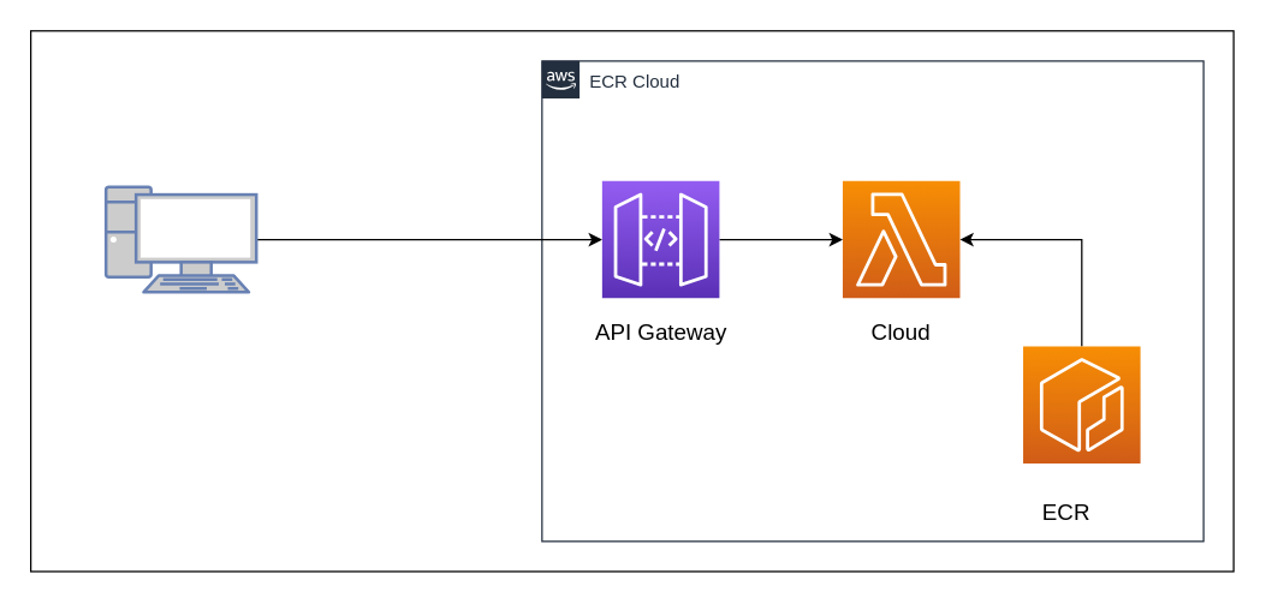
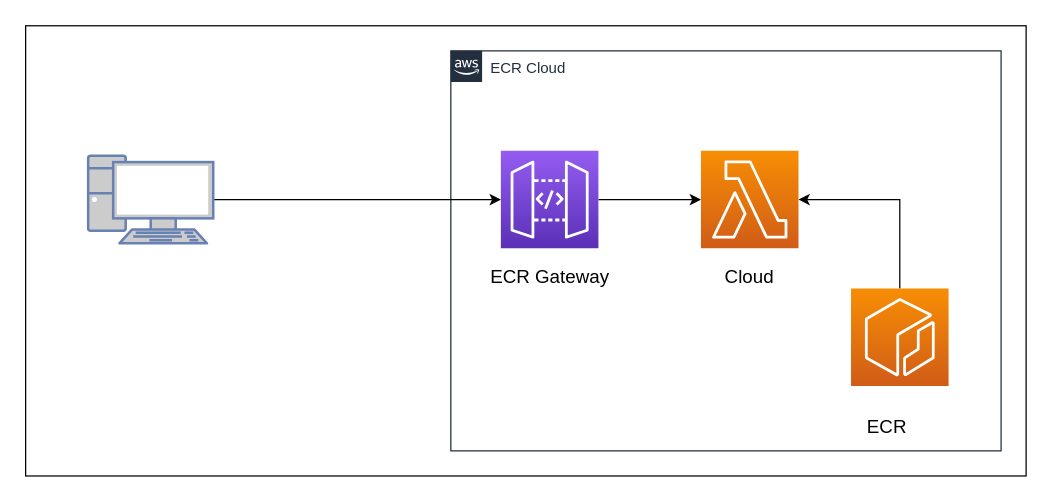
  <mxCell id="0" />
  <mxCell id="1" parent="0" />
  <mxCell id="2" value="" style="rounded=0;whiteSpace=wrap;html=1;" vertex="1" parent="1"><mxGeometry x="20" y="20" width="800" height="360" as="geometry" /></mxCell>
  <mxCell id="3" value="ECR Cloud" style="points=[[0,0],[0.25,0],[0.5,0],[0.75,0],[1,0],[1,0.25],[1,0.5],[1,0.75],[1,1],[0.75,1],[0.5,1],[0.25,1],[0,1],[0,0.75],[0,0.5],[0,0.25]];outlineConnect=0;gradientColor=none;html=1;whiteSpace=wrap;fontSize=12;fontStyle=0;shape=mxgraph.aws4.group;grIcon=mxgraph.aws4.group_aws_cloud_alt;strokeColor=#232F3E;fillColor=none;verticalAlign=top;align=left;spacingLeft=30;fontColor=#232F3E;dashed=0;labelBackgroundColor=#ffffff;" parent="1" vertex="1"><mxGeometry x="360" y="40" width="440" height="320" as="geometry" /></mxCell>
  <mxCell id="4" value="" style="points=[[0,0,0],[0.25,0,0],[0.5,0,0],[0.75,0,0],[1,0,0],[0,1,0],[0.25,1,0],[0.5,1,0],[0.75,1,0],[1,1,0],[0,0.25,0],[0,0.5,0],[0,0.75,0],[1,0.25,0],[1,0.5,0],[1,0.75,0]];outlineConnect=0;fontColor=#232F3E;gradientColor=#F78E04;gradientDirection=north;fillColor=#D05C17;strokeColor=#ffffff;dashed=0;verticalLabelPosition=bottom;verticalAlign=top;align=center;html=1;fontSize=12;fontStyle=0;aspect=fixed;shape=mxgraph.aws4.resourceIcon;resIcon=mxgraph.aws4.lambda;" vertex="1" parent="1"><mxGeometry x="560" y="120" width="78" height="78" as="geometry" /></mxCell>
  <mxCell id="5" style="edgeStyle=orthogonalEdgeStyle;rounded=0;orthogonalLoop=1;jettySize=auto;html=1;" edge="1" parent="1" source="6" target="4"><mxGeometry relative="1" as="geometry" /></mxCell>
  <mxCell id="6" value="" style="points=[[0,0,0],[0.25,0,0],[0.5,0,0],[0.75,0,0],[1,0,0],[0,1,0],[0.25,1,0],[0.5,1,0],[0.75,1,0],[1,1,0],[0,0.25,0],[0,0.5,0],[0,0.75,0],[1,0.25,0],[1,0.5,0],[1,0.75,0]];outlineConnect=0;fontColor=#232F3E;gradientColor=#945DF2;gradientDirection=north;fillColor=#5A30B5;strokeColor=#ffffff;dashed=0;verticalLabelPosition=bottom;verticalAlign=top;align=center;html=1;fontSize=12;fontStyle=0;aspect=fixed;shape=mxgraph.aws4.resourceIcon;resIcon=mxgraph.aws4.api_gateway;" vertex="1" parent="1"><mxGeometry x="400" y="120" width="78" height="78" as="geometry" /></mxCell>
  <mxCell id="7" style="edgeStyle=orthogonalEdgeStyle;rounded=0;orthogonalLoop=1;jettySize=auto;html=1;entryX=1;entryY=0.5;entryDx=0;entryDy=0;entryPerimeter=0;" edge="1" parent="1" source="8" target="4"><mxGeometry relative="1" as="geometry"><Array as="points"><mxPoint x="719" y="159" /></Array></mxGeometry></mxCell>
  <mxCell id="8" value="" style="points=[[0,0,0],[0.25,0,0],[0.5,0,0],[0.75,0,0],[1,0,0],[0,1,0],[0.25,1,0],[0.5,1,0],[0.75,1,0],[1,1,0],[0,0.25,0],[0,0.5,0],[0,0.75,0],[1,0.25,0],[1,0.5,0],[1,0.75,0]];outlineConnect=0;fontColor=#232F3E;gradientColor=#F78E04;gradientDirection=north;fillColor=#D05C17;strokeColor=#ffffff;dashed=0;verticalLabelPosition=bottom;verticalAlign=top;align=center;html=1;fontSize=12;fontStyle=0;aspect=fixed;shape=mxgraph.aws4.resourceIcon;resIcon=mxgraph.aws4.ecr;" vertex="1" parent="1"><mxGeometry x="680" y="230" width="78" height="78" as="geometry" /></mxCell>
  <mxCell id="9" value="&lt;font style=&quot;font-size: 15px&quot;&gt;ECR&lt;/font&gt;" style="text;html=1;strokeColor=none;fillColor=none;align=center;verticalAlign=middle;whiteSpace=wrap;rounded=0;" vertex="1" parent="1"><mxGeometry x="689" y="330" width="40" height="20" as="geometry" /></mxCell>
  <mxCell id="10" value="&lt;font style=&quot;font-size: 15px&quot;&gt;Cloud&lt;/font&gt;" style="text;html=1;strokeColor=none;fillColor=none;align=center;verticalAlign=middle;whiteSpace=wrap;rounded=0;" vertex="1" parent="1"><mxGeometry x="579" y="210" width="40" height="20" as="geometry" /></mxCell>
- <mxCell id="11" value="&lt;font style=&quot;font-size: 15px&quot;&gt;API Gateway&lt;/font&gt;" style="text;html=1;strokeColor=none;fillColor=none;align=center;verticalAlign=middle;whiteSpace=wrap;rounded=0;" vertex="1" parent="1"><mxGeometry x="388.5" y="210" width="101" height="20" as="geometry" /></mxCell>
+ <mxCell id="11" value="&lt;font style=&quot;font-size: 15px&quot;&gt;ECR Gateway&lt;/font&gt;" style="text;html=1;strokeColor=none;fillColor=none;align=center;verticalAlign=middle;whiteSpace=wrap;rounded=0;" vertex="1" parent="1"><mxGeometry x="388.5" y="210" width="101" height="20" as="geometry" /></mxCell>
  <mxCell id="12" style="edgeStyle=orthogonalEdgeStyle;rounded=0;orthogonalLoop=1;jettySize=auto;html=1;entryX=0;entryY=0.5;entryDx=0;entryDy=0;entryPerimeter=0;" edge="1" parent="1" source="13" target="6"><mxGeometry relative="1" as="geometry" /></mxCell>
  <mxCell id="13" value="" style="fontColor=#0066CC;verticalAlign=top;verticalLabelPosition=bottom;labelPosition=center;align=center;html=1;outlineConnect=0;fillColor=#CCCCCC;strokeColor=#6881B3;gradientColor=none;gradientDirection=north;strokeWidth=2;shape=mxgraph.networks.pc;" vertex="1" parent="1"><mxGeometry x="70" y="124" width="100" height="70" as="geometry" /></mxCell>
